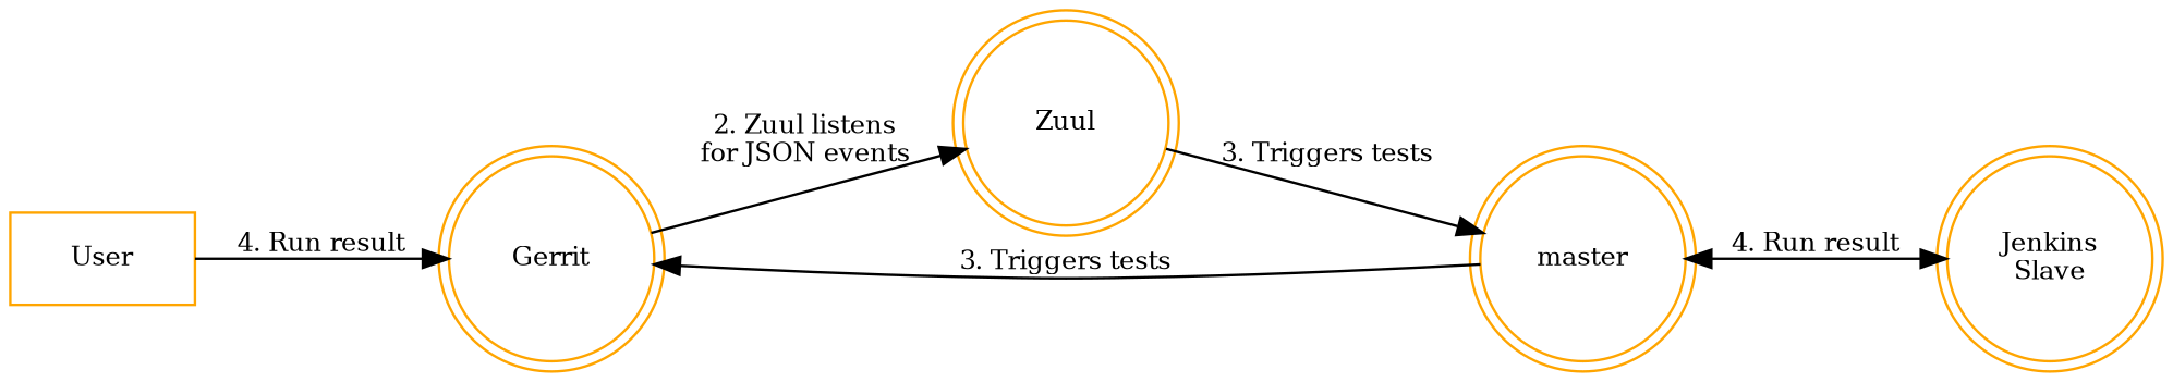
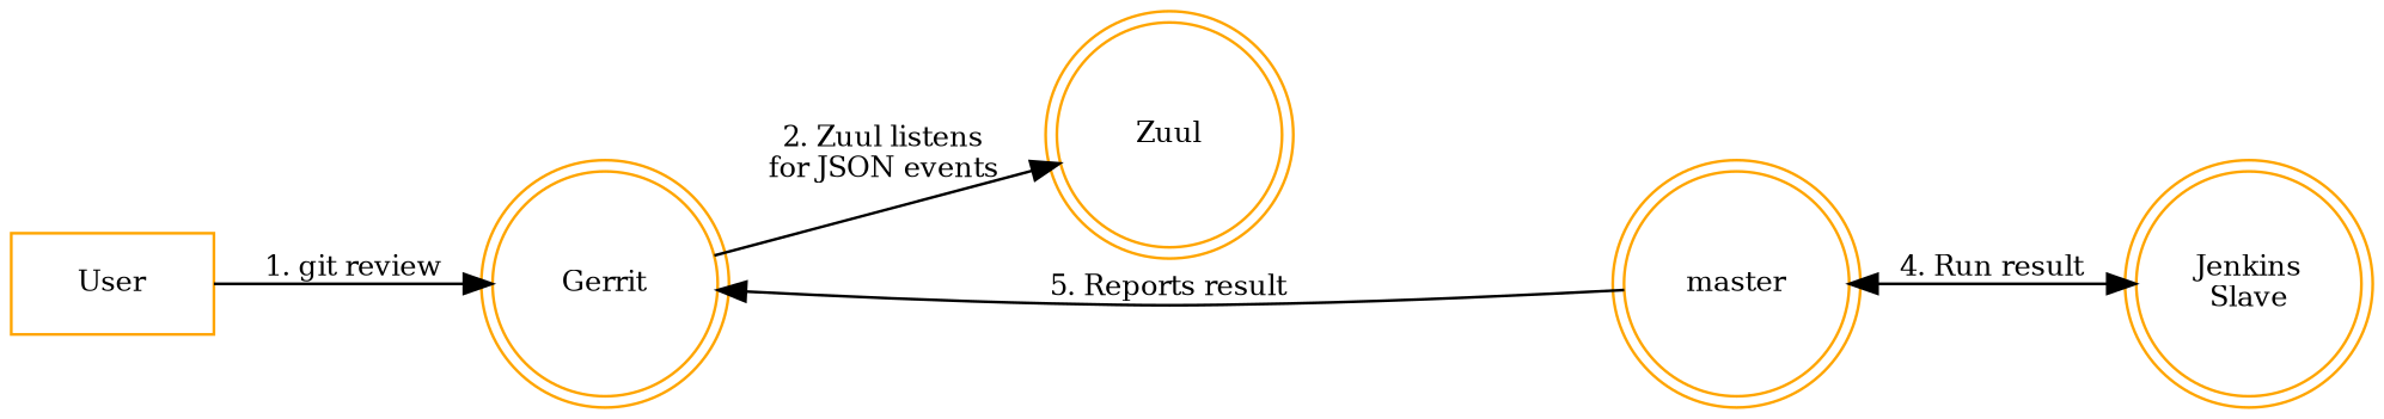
  digraph {
    rankdir=LR
    node [color=orange fontsize=10 shape=doublecircle]
    edge [fontsize=10]
    Gerrit [width=1.0]
    Zuul [width=1.0]
    master [width=1.0]
    n4 [label="Jenkins\nSlave" width=1.0]
    User [shape=box width=1.0]
    Gerrit -> Zuul [label="2. Zuul listens\nfor JSON events"]
-   Zuul -> master [label="3. Triggers tests"]
-   master -> Gerrit [label="3. Triggers tests"]
+   master -> Gerrit [label="5. Reports result"]
    master -> n4 [dir=both label="4. Run result"]
-   User -> Gerrit [label="4. Run result"]
+   User -> Gerrit [label="1. git review"]
  }
